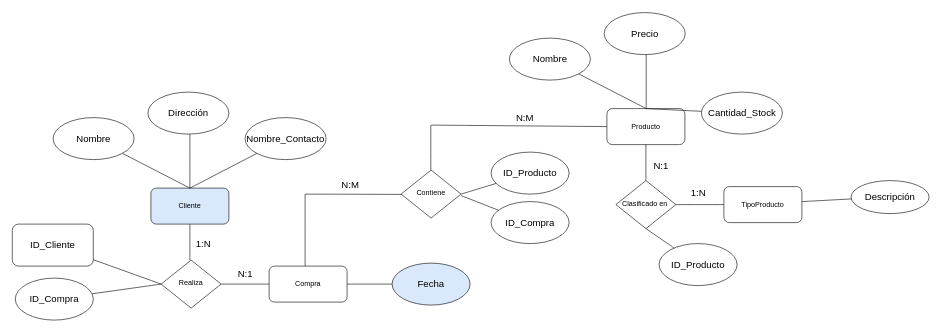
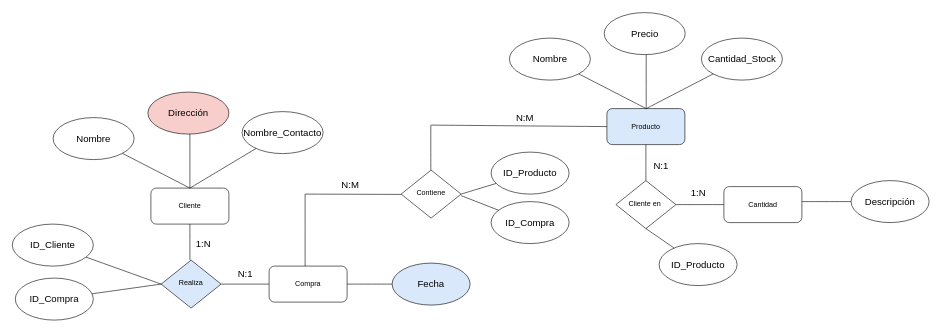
  <mxCell id="0" />
  <mxCell id="1" parent="0" />
- <mxCell id="2" value="Producto" style="rounded=1;whiteSpace=wrap;html=1;fontSize=12;glass=0;strokeWidth=1;shadow=0;" parent="1" vertex="1"><mxGeometry x="1011" y="180.5" width="130" height="60" as="geometry" /></mxCell>
- <mxCell id="3" value="Clasificado en&amp;nbsp;" style="rhombus;whiteSpace=wrap;html=1;shadow=0;fontFamily=Helvetica;fontSize=12;align=center;strokeWidth=1;spacing=6;spacingTop=-4;" parent="1" vertex="1"><mxGeometry x="1026" y="300.5" width="100" height="80" as="geometry" /></mxCell>
- <mxCell id="4" value="TipoProducto" style="rounded=1;whiteSpace=wrap;html=1;fontSize=12;glass=0;strokeWidth=1;shadow=0;" parent="1" vertex="1"><mxGeometry x="1206" y="310.5" width="130" height="60" as="geometry" /></mxCell>
- <mxCell id="5" value="Realiza" style="rhombus;whiteSpace=wrap;html=1;shadow=0;fontFamily=Helvetica;fontSize=12;align=center;strokeWidth=1;spacing=6;spacingTop=-4;" parent="1" vertex="1"><mxGeometry x="268" y="433" width="100" height="80" as="geometry" /></mxCell>
+ <mxCell id="2" value="Producto" style="rounded=1;whiteSpace=wrap;html=1;fontSize=12;glass=0;strokeWidth=1;shadow=0;fillColor=#dae8fc;" parent="1" vertex="1"><mxGeometry x="1011" y="180.5" width="130" height="60" as="geometry" /></mxCell>
+ <mxCell id="3" value="Cliente en&amp;nbsp;" style="rhombus;whiteSpace=wrap;html=1;shadow=0;fontFamily=Helvetica;fontSize=12;align=center;strokeWidth=1;spacing=6;spacingTop=-4;" parent="1" vertex="1"><mxGeometry x="1026" y="300.5" width="100" height="80" as="geometry" /></mxCell>
+ <mxCell id="4" value="Cantidad" style="rounded=1;whiteSpace=wrap;html=1;fontSize=12;glass=0;strokeWidth=1;shadow=0;" parent="1" vertex="1"><mxGeometry x="1206" y="310.5" width="130" height="60" as="geometry" /></mxCell>
+ <mxCell id="5" value="Realiza" style="rhombus;whiteSpace=wrap;html=1;shadow=0;fontFamily=Helvetica;fontSize=12;align=center;strokeWidth=1;spacing=6;spacingTop=-4;fillColor=#dae8fc;" parent="1" vertex="1"><mxGeometry x="268" y="433" width="100" height="80" as="geometry" /></mxCell>
  <mxCell id="6" value="Compra" style="rounded=1;whiteSpace=wrap;html=1;fontSize=12;glass=0;strokeWidth=1;shadow=0;" parent="1" vertex="1"><mxGeometry x="448" y="443" width="130" height="60" as="geometry" /></mxCell>
- <mxCell id="7" value="Cliente" style="rounded=1;whiteSpace=wrap;html=1;fontSize=12;glass=0;strokeWidth=1;shadow=0;fillColor=#dae8fc;" parent="1" vertex="1"><mxGeometry x="251" y="313" width="130" height="60" as="geometry" /></mxCell>
+ <mxCell id="7" value="Cliente" style="rounded=1;whiteSpace=wrap;html=1;fontSize=12;glass=0;strokeWidth=1;shadow=0;" parent="1" vertex="1"><mxGeometry x="251" y="313" width="130" height="60" as="geometry" /></mxCell>
  <mxCell id="8" value="Contiene" style="rhombus;whiteSpace=wrap;html=1;shadow=0;fontFamily=Helvetica;fontSize=12;align=center;strokeWidth=1;spacing=6;spacingTop=-4;" vertex="1" parent="1"><mxGeometry x="668" y="283" width="100" height="80" as="geometry" /></mxCell>
- <mxCell id="9" value="Descripción" style="ellipse;whiteSpace=wrap;html=1;fontSize=16;" vertex="1" parent="1"><mxGeometry x="1418" y="300.5" width="130" height="55" as="geometry" /></mxCell>
+ <mxCell id="9" value="Descripción" style="ellipse;whiteSpace=wrap;html=1;fontSize=16;" vertex="1" parent="1"><mxGeometry x="1418" y="300.5" width="130" height="70" as="geometry" /></mxCell>
  <mxCell id="10" value="" style="endArrow=none;html=1;rounded=0;fontSize=12;startSize=8;endSize=8;curved=1;" edge="1" parent="1" target="9"><mxGeometry width="50" height="50" relative="1" as="geometry"><mxPoint x="1336" y="335.5" as="sourcePoint" /><mxPoint x="1386" y="285.5" as="targetPoint" /></mxGeometry></mxCell>
- <mxCell id="11" value="Nombre_Contacto" style="ellipse;whiteSpace=wrap;html=1;fontSize=16;" vertex="1" parent="1"><mxGeometry x="408" y="195.5" width="135" height="70" as="geometry" /></mxCell>
- <mxCell id="12" value="Dirección" style="ellipse;whiteSpace=wrap;html=1;fontSize=16;" vertex="1" parent="1"><mxGeometry x="246" y="153" width="135" height="70" as="geometry" /></mxCell>
+ <mxCell id="11" value="Nombre_Contacto" style="ellipse;whiteSpace=wrap;html=1;fontSize=16;" vertex="1" parent="1"><mxGeometry x="403" y="185.5" width="135" height="70" as="geometry" /></mxCell>
+ <mxCell id="12" value="Dirección" style="ellipse;whiteSpace=wrap;html=1;fontSize=16;fillColor=#f8cecc;" vertex="1" parent="1"><mxGeometry x="246" y="153" width="135" height="70" as="geometry" /></mxCell>
  <mxCell id="13" value="Nombre" style="ellipse;whiteSpace=wrap;html=1;fontSize=16;" vertex="1" parent="1"><mxGeometry x="88" y="195.5" width="135" height="70" as="geometry" /></mxCell>
- <mxCell id="14" value="ID_Cliente" style="whiteSpace=wrap;html=1;fontSize=16;rounded=1;" vertex="1" parent="1"><mxGeometry x="20" y="373" width="135" height="70" as="geometry" /></mxCell>
+ <mxCell id="14" value="ID_Cliente" style="ellipse;whiteSpace=wrap;html=1;fontSize=16;" vertex="1" parent="1"><mxGeometry x="20" y="373" width="135" height="70" as="geometry" /></mxCell>
  <mxCell id="15" value="" style="endArrow=none;html=1;rounded=0;fontSize=12;startSize=8;endSize=8;curved=1;" edge="1" parent="1" target="14"><mxGeometry width="50" height="50" relative="1" as="geometry"><mxPoint x="268" y="473" as="sourcePoint" /><mxPoint x="148.598" y="424.61" as="targetPoint" /></mxGeometry></mxCell>
  <mxCell id="16" value="" style="endArrow=none;html=1;rounded=0;fontSize=12;startSize=8;endSize=8;curved=1;" edge="1" parent="1" target="13"><mxGeometry width="50" height="50" relative="1" as="geometry"><mxPoint x="316" y="313" as="sourcePoint" /><mxPoint x="263.215" y="225.03" as="targetPoint" /></mxGeometry></mxCell>
  <mxCell id="17" value="" style="endArrow=none;html=1;rounded=0;fontSize=12;startSize=8;endSize=8;curved=1;" edge="1" parent="1"><mxGeometry width="50" height="50" relative="1" as="geometry"><mxPoint x="316" y="313" as="sourcePoint" /><mxPoint x="316" y="223" as="targetPoint" /></mxGeometry></mxCell>
  <mxCell id="18" value="" style="endArrow=none;html=1;rounded=0;fontSize=12;startSize=8;endSize=8;curved=1;" edge="1" parent="1" target="11"><mxGeometry width="50" height="50" relative="1" as="geometry"><mxPoint x="316" y="313" as="sourcePoint" /><mxPoint x="366" y="263" as="targetPoint" /></mxGeometry></mxCell>
  <mxCell id="19" value="Fecha" style="ellipse;whiteSpace=wrap;html=1;fontSize=16;fillColor=#dae8fc;" vertex="1" parent="1"><mxGeometry x="653" y="438" width="130" height="70" as="geometry" /></mxCell>
  <mxCell id="20" value="ID_Compra" style="ellipse;whiteSpace=wrap;html=1;fontSize=16;" vertex="1" parent="1"><mxGeometry x="25" y="463" width="130" height="70" as="geometry" /></mxCell>
  <mxCell id="21" value="" style="endArrow=none;html=1;rounded=0;fontSize=12;startSize=8;endSize=8;curved=1;" edge="1" target="19" parent="1"><mxGeometry width="50" height="50" relative="1" as="geometry"><mxPoint x="578" y="473" as="sourcePoint" /><mxPoint x="628" y="423" as="targetPoint" /></mxGeometry></mxCell>
  <mxCell id="22" value="" style="endArrow=none;html=1;rounded=0;fontSize=12;startSize=8;endSize=8;curved=1;entryX=0.5;entryY=1;entryDx=0;entryDy=0;" edge="1" parent="1" target="2"><mxGeometry width="50" height="50" relative="1" as="geometry"><mxPoint x="1076" y="300.5" as="sourcePoint" /><mxPoint x="1126" y="250.5" as="targetPoint" /></mxGeometry></mxCell>
  <mxCell id="23" value="" style="endArrow=none;html=1;rounded=0;fontSize=12;startSize=8;endSize=8;curved=1;entryX=0;entryY=0.5;entryDx=0;entryDy=0;" edge="1" parent="1" target="4"><mxGeometry width="50" height="50" relative="1" as="geometry"><mxPoint x="1126" y="340.5" as="sourcePoint" /><mxPoint x="1176" y="290.5" as="targetPoint" /></mxGeometry></mxCell>
  <mxCell id="24" value="" style="endArrow=none;html=1;rounded=0;fontSize=12;startSize=8;endSize=8;curved=1;entryX=0.5;entryY=1;entryDx=0;entryDy=0;" edge="1" parent="1" target="7"><mxGeometry width="50" height="50" relative="1" as="geometry"><mxPoint x="316" y="433" as="sourcePoint" /><mxPoint x="366" y="383" as="targetPoint" /></mxGeometry></mxCell>
  <mxCell id="25" value="" style="endArrow=none;html=1;rounded=0;fontSize=12;startSize=8;endSize=8;curved=1;entryX=0;entryY=0.5;entryDx=0;entryDy=0;" edge="1" parent="1" target="6"><mxGeometry width="50" height="50" relative="1" as="geometry"><mxPoint x="368" y="473" as="sourcePoint" /><mxPoint x="418" y="423" as="targetPoint" /></mxGeometry></mxCell>
  <mxCell id="26" value="" style="endArrow=none;html=1;rounded=0;fontSize=12;startSize=8;endSize=8;curved=1;" edge="1" parent="1"><mxGeometry width="50" height="50" relative="1" as="geometry"><mxPoint x="508" y="443" as="sourcePoint" /><mxPoint x="508" y="323" as="targetPoint" /></mxGeometry></mxCell>
  <mxCell id="27" value="" style="endArrow=none;html=1;rounded=0;fontSize=12;startSize=8;endSize=8;curved=1;" edge="1" parent="1"><mxGeometry width="50" height="50" relative="1" as="geometry"><mxPoint x="508" y="323" as="sourcePoint" /><mxPoint x="668" y="323.5" as="targetPoint" /></mxGeometry></mxCell>
  <mxCell id="28" value="" style="endArrow=none;html=1;rounded=0;fontSize=12;startSize=8;endSize=8;curved=1;exitX=0.495;exitY=0;exitDx=0;exitDy=0;exitPerimeter=0;" edge="1" parent="1" source="8"><mxGeometry width="50" height="50" relative="1" as="geometry"><mxPoint x="717.5" y="278" as="sourcePoint" /><mxPoint x="717.5" y="208" as="targetPoint" /></mxGeometry></mxCell>
  <mxCell id="29" value="" style="endArrow=none;html=1;rounded=0;fontSize=12;startSize=8;endSize=8;curved=1;entryX=0;entryY=0.5;entryDx=0;entryDy=0;" edge="1" parent="1" target="2"><mxGeometry width="50" height="50" relative="1" as="geometry"><mxPoint x="718" y="208" as="sourcePoint" /><mxPoint x="923" y="208" as="targetPoint" /></mxGeometry></mxCell>
  <mxCell id="30" value="" style="endArrow=none;html=1;rounded=0;fontSize=12;startSize=8;endSize=8;curved=1;" edge="1" parent="1" target="20"><mxGeometry width="50" height="50" relative="1" as="geometry"><mxPoint x="268" y="473" as="sourcePoint" /><mxPoint x="143" y="443.06" as="targetPoint" /></mxGeometry></mxCell>
  <mxCell id="31" value="ID_Producto" style="ellipse;whiteSpace=wrap;html=1;fontSize=16;" vertex="1" parent="1"><mxGeometry x="818" y="253" width="130" height="70" as="geometry" /></mxCell>
  <mxCell id="32" value="ID_Compra" style="ellipse;whiteSpace=wrap;html=1;fontSize=16;" vertex="1" parent="1"><mxGeometry x="818" y="335.5" width="130" height="70" as="geometry" /></mxCell>
  <mxCell id="33" value="" style="endArrow=none;html=1;rounded=0;fontSize=12;startSize=8;endSize=8;curved=1;" edge="1" parent="1" target="31"><mxGeometry width="50" height="50" relative="1" as="geometry"><mxPoint x="768" y="323" as="sourcePoint" /><mxPoint x="827.104" y="303.364" as="targetPoint" /></mxGeometry></mxCell>
  <mxCell id="34" value="" style="endArrow=none;html=1;rounded=0;fontSize=12;startSize=8;endSize=8;curved=1;" edge="1" parent="1" target="32"><mxGeometry width="50" height="50" relative="1" as="geometry"><mxPoint x="768" y="325.5" as="sourcePoint" /><mxPoint x="818" y="275.5" as="targetPoint" /></mxGeometry></mxCell>
- <mxCell id="35" value="Cantidad_Stock" style="ellipse;whiteSpace=wrap;html=1;fontSize=16;" vertex="1" parent="1"><mxGeometry x="1168.5" y="153" width="135" height="70" as="geometry" /></mxCell>
+ <mxCell id="35" value="Cantidad_Stock" style="ellipse;whiteSpace=wrap;html=1;fontSize=16;" vertex="1" parent="1"><mxGeometry x="1168.5" y="63" width="135" height="70" as="geometry" /></mxCell>
  <mxCell id="36" value="Precio" style="ellipse;whiteSpace=wrap;html=1;fontSize=16;" vertex="1" parent="1"><mxGeometry x="1006.5" y="20.5" width="135" height="70" as="geometry" /></mxCell>
  <mxCell id="37" value="Nombre" style="ellipse;whiteSpace=wrap;html=1;fontSize=16;" vertex="1" parent="1"><mxGeometry x="848.5" y="63" width="135" height="70" as="geometry" /></mxCell>
  <mxCell id="38" value="" style="endArrow=none;html=1;rounded=0;fontSize=12;startSize=8;endSize=8;curved=1;" edge="1" target="37" parent="1"><mxGeometry width="50" height="50" relative="1" as="geometry"><mxPoint x="1076.5" y="180.5" as="sourcePoint" /><mxPoint x="1023.715" y="92.53" as="targetPoint" /></mxGeometry></mxCell>
  <mxCell id="39" value="" style="endArrow=none;html=1;rounded=0;fontSize=12;startSize=8;endSize=8;curved=1;" edge="1" parent="1"><mxGeometry width="50" height="50" relative="1" as="geometry"><mxPoint x="1076.5" y="180.5" as="sourcePoint" /><mxPoint x="1076.5" y="90.5" as="targetPoint" /></mxGeometry></mxCell>
  <mxCell id="40" value="" style="endArrow=none;html=1;rounded=0;fontSize=12;startSize=8;endSize=8;curved=1;" edge="1" target="35" parent="1"><mxGeometry width="50" height="50" relative="1" as="geometry"><mxPoint x="1076.5" y="180.5" as="sourcePoint" /><mxPoint x="1126.5" y="130.5" as="targetPoint" /></mxGeometry></mxCell>
  <mxCell id="41" value="ID_Producto" style="ellipse;whiteSpace=wrap;html=1;fontSize=16;" vertex="1" parent="1"><mxGeometry x="1098" y="405.5" width="130" height="70" as="geometry" /></mxCell>
  <mxCell id="42" value="" style="endArrow=none;html=1;rounded=0;fontSize=12;startSize=8;endSize=8;curved=1;entryX=0.5;entryY=1;entryDx=0;entryDy=0;" edge="1" parent="1" source="41" target="3"><mxGeometry width="50" height="50" relative="1" as="geometry"><mxPoint x="1028" y="430.5" as="sourcePoint" /><mxPoint x="1078" y="380.5" as="targetPoint" /></mxGeometry></mxCell>
  <mxCell id="43" value="1:N" style="text;html=1;align=center;verticalAlign=middle;resizable=0;points=[];autosize=1;strokeColor=none;fillColor=none;fontSize=16;" vertex="1" parent="1"><mxGeometry x="1138" y="305.5" width="50" height="30" as="geometry" /></mxCell>
  <mxCell id="44" value="N:1" style="text;html=1;align=center;verticalAlign=middle;resizable=0;points=[];autosize=1;strokeColor=none;fillColor=none;fontSize=16;" vertex="1" parent="1"><mxGeometry x="1076" y="261" width="50" height="30" as="geometry" /></mxCell>
  <mxCell id="45" value="1:N" style="text;html=1;align=center;verticalAlign=middle;resizable=0;points=[];autosize=1;strokeColor=none;fillColor=none;fontSize=16;" vertex="1" parent="1"><mxGeometry x="313" y="391" width="50" height="30" as="geometry" /></mxCell>
  <mxCell id="46" value="N:1" style="text;html=1;align=center;verticalAlign=middle;resizable=0;points=[];autosize=1;strokeColor=none;fillColor=none;fontSize=16;" vertex="1" parent="1"><mxGeometry x="383" y="441" width="50" height="30" as="geometry" /></mxCell>
  <mxCell id="47" value="N:M" style="text;html=1;align=center;verticalAlign=middle;resizable=0;points=[];autosize=1;strokeColor=none;fillColor=none;fontSize=16;" vertex="1" parent="1"><mxGeometry x="558" y="293" width="50" height="30" as="geometry" /></mxCell>
  <mxCell id="48" value="N:M" style="text;html=1;align=center;verticalAlign=middle;resizable=0;points=[];autosize=1;strokeColor=none;fillColor=none;fontSize=16;" vertex="1" parent="1"><mxGeometry x="848.5" y="180.5" width="50" height="30" as="geometry" /></mxCell>
